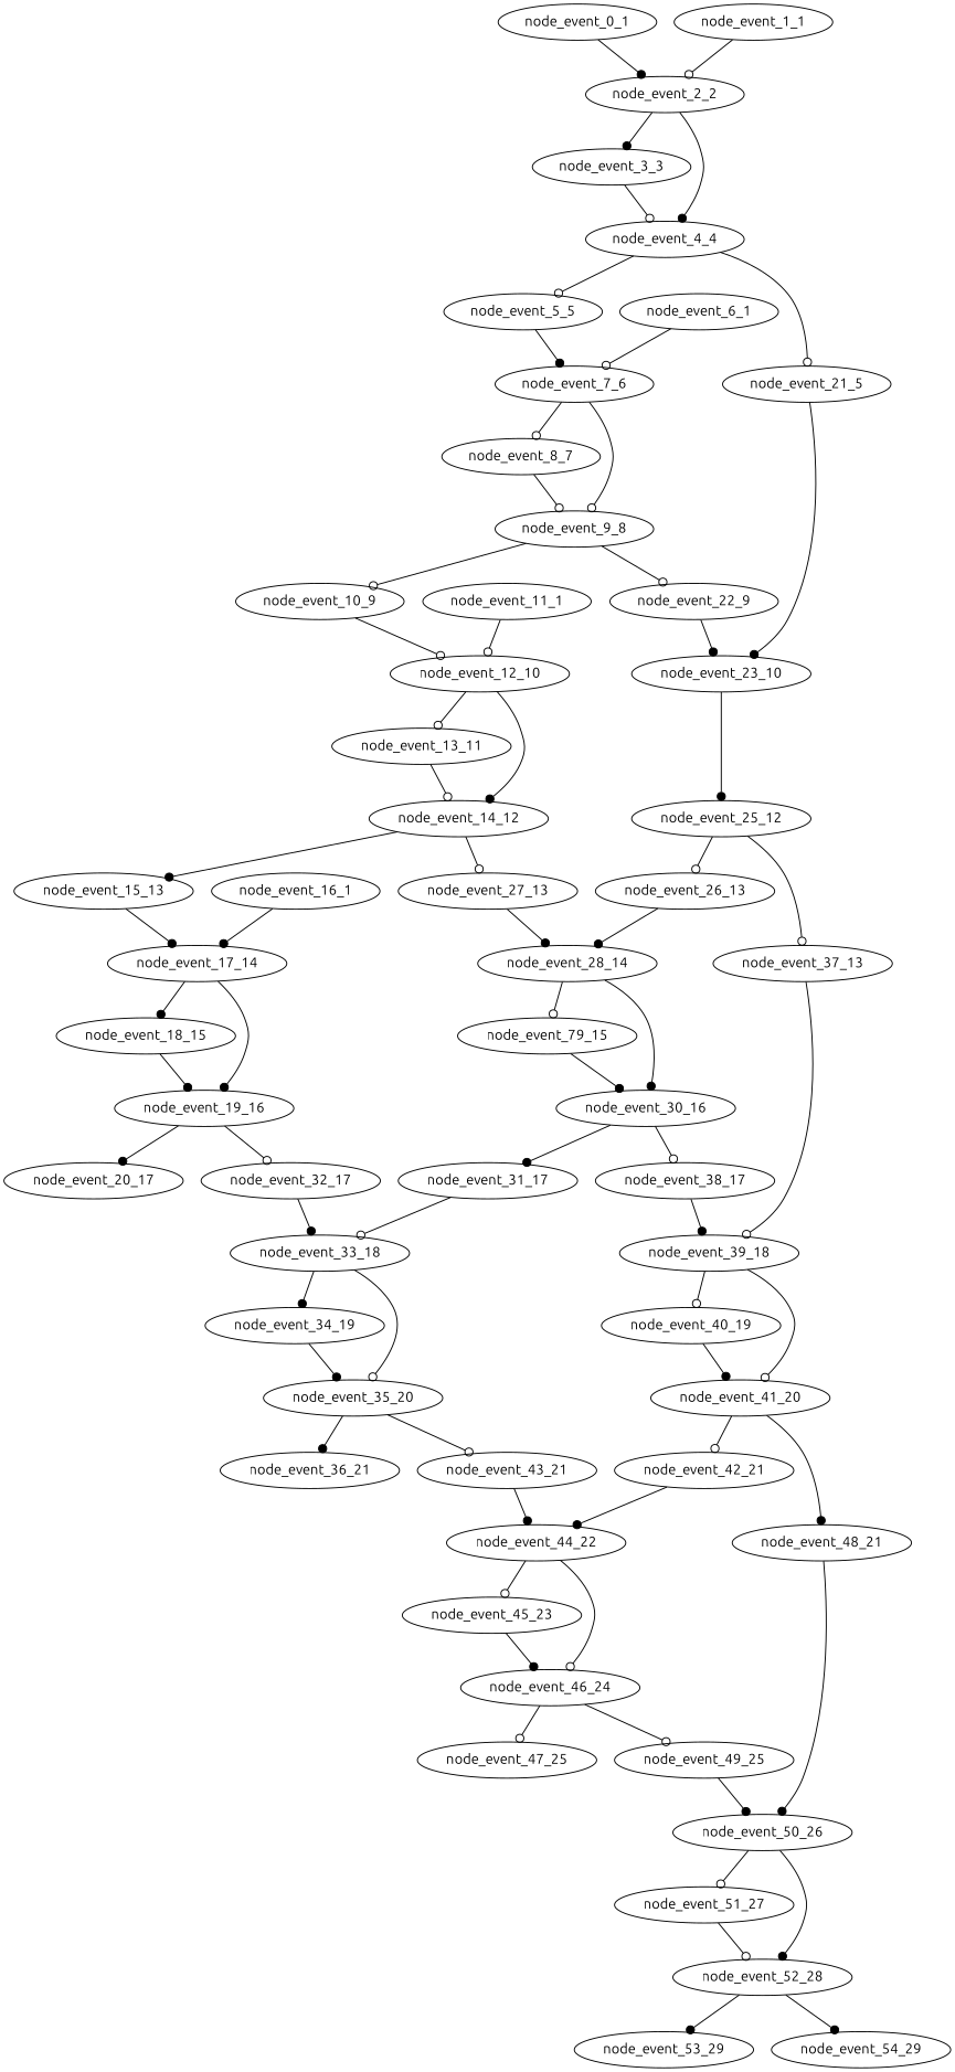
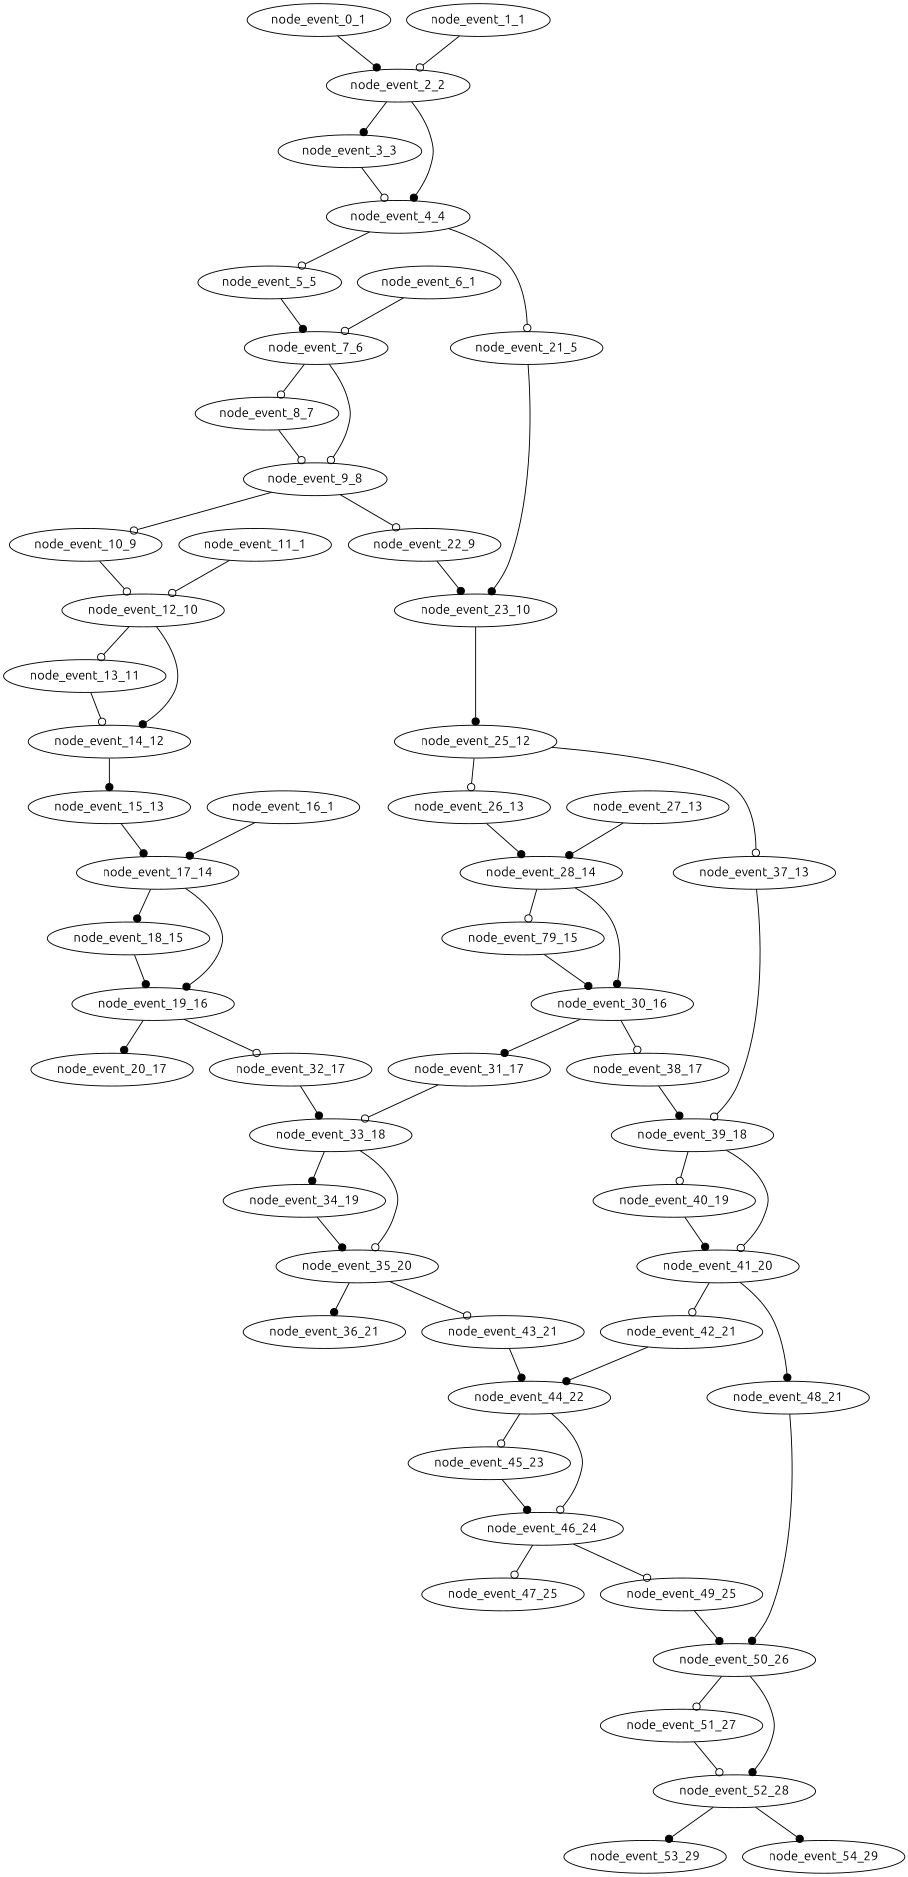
  digraph {
    fontname=Ubuntu
    node [Dependencies=0 Depth=1 EventType="DotQasm.Scheduling.GateEvent" Latency="00:00:00.0010000" Priority=0.001 fontname=Ubuntu]
    edge [arrowhead=dot fontname=Ubuntu]
    node_event_0_1 [EventIndex=0 Priority=0.043000000000000024]
    node_event_2_2 [Dependencies=2 Depth=2 EventIndex=2 EventType="DotQasm.Scheduling.ControlledGateEvent" Latency="00:00:00.0020000" Priority=0.04200000000000002]
    node_event_3_3 [Dependencies=3 Depth=3 EventIndex=3 Priority=0.04000000000000002]
    node_event_4_4 [Dependencies=7 Depth=4 EventIndex=4 EventType="DotQasm.Scheduling.ControlledGateEvent" Latency="00:00:00.0020000" Priority=0.03900000000000002]
    node_event_1_1 [EventIndex=1 Priority=0.043000000000000024]
    node_event_5_5 [Dependencies=8 Depth=5 EventIndex=5 Priority=0.03700000000000002]
    node_event_21_5 [Dependencies=8 Depth=5 EventIndex=21 Priority=0.031000000000000014]
    node_event_7_6 [Dependencies=10 Depth=6 EventIndex=7 EventType="DotQasm.Scheduling.ControlledGateEvent" Latency="00:00:00.0020000" Priority=0.03600000000000002]
    node_event_23_10 [Dependencies=34 Depth=10 EventIndex=23 EventType="DotQasm.Scheduling.ControlledGateEvent" Latency="00:00:00.0020000" Priority=0.030000000000000013]
    node_event_8_7 [Dependencies=11 Depth=7 EventIndex=8 Priority=0.034000000000000016]
    node_event_9_8 [Dependencies=23 Depth=8 EventIndex=9 EventType="DotQasm.Scheduling.ControlledGateEvent" Latency="00:00:00.0020000" Priority=0.033000000000000015]
    node_event_6_1 [EventIndex=6 Priority=0.03700000000000002]
    node_event_10_9 [Dependencies=24 Depth=9 EventIndex=10 Priority=0.031000000000000014]
    node_event_22_9 [Dependencies=24 Depth=9 EventIndex=22 Priority=0.031000000000000014]
    node_event_12_10 [Dependencies=26 Depth=10 EventIndex=12 EventType="DotQasm.Scheduling.ControlledGateEvent" Latency="00:00:00.0020000" Priority=0.030000000000000013]
    node_event_13_11 [Dependencies=27 Depth=11 EventIndex=13 Priority=0.02800000000000001]
    node_event_14_12 [Dependencies=55 Depth=12 EventIndex=14 EventType="DotQasm.Scheduling.ControlledGateEvent" Latency="00:00:00.0020000" Priority=0.02700000000000001]
    node_event_11_1 [EventIndex=11 Priority=0.031000000000000014]
    node_event_15_13 [Dependencies=56 Depth=13 EventIndex=15 Priority=0.02500000000000001]
    node_event_27_13 [Dependencies=56 Depth=13 EventIndex=27 Priority=0.02500000000000001]
    node_event_17_14 [Dependencies=58 Depth=14 EventIndex=17 EventType="DotQasm.Scheduling.ControlledGateEvent" Latency="00:00:00.0020000" Priority=0.024000000000000007]
    node_event_28_14 [Dependencies=130 Depth=14 EventIndex=28 EventType="DotQasm.Scheduling.ControlledGateEvent" Latency="00:00:00.0020000" Priority=0.024000000000000007]
    node_event_18_15 [Dependencies=59 Depth=15 EventIndex=18 Priority=0.022000000000000006]
    node_event_19_16 [Dependencies=119 Depth=16 EventIndex=19 EventType="DotQasm.Scheduling.ControlledGateEvent" Latency="00:00:00.0020000" Priority=0.021000000000000005]
    node_event_16_1 [EventIndex=16 Priority=0.02500000000000001]
    node_event_20_17 [Dependencies=120 Depth=17 EventIndex=20]
    node_event_32_17 [Dependencies=120 Depth=17 EventIndex=32 Priority=0.019000000000000003]
    node_event_33_18 [Dependencies=386 Depth=18 EventIndex=33 EventType="DotQasm.Scheduling.ControlledGateEvent" Latency="00:00:00.0020000" Priority=0.018000000000000002]
    node_event_25_12 [Dependencies=71 Depth=12 EventIndex=25 EventType="DotQasm.Scheduling.ControlledGateEvent" Latency="00:00:00.0020000" Priority=0.02700000000000001]
    node_event_26_13 [Dependencies=72 Depth=13 EventIndex=26 Priority=0.02500000000000001]
    node_event_37_13 [Dependencies=72 Depth=13 EventIndex=37 Priority=0.019000000000000003]
    node_event_39_18 [Dependencies=338 Depth=18 EventIndex=39 EventType="DotQasm.Scheduling.ControlledGateEvent" Latency="00:00:00.0020000" Priority=0.018000000000000002]
    n33 [Dependencies=131 Depth=15 EventIndex=29 Priority=0.022000000000000006 label=node_event_79_15]
    node_event_30_16 [Dependencies=263 Depth=16 EventIndex=30 EventType="DotQasm.Scheduling.ControlledGateEvent" Latency="00:00:00.0020000" Priority=0.021000000000000005]
    node_event_31_17 [Dependencies=264 Depth=17 EventIndex=31 Priority=0.019000000000000003]
    node_event_38_17 [Dependencies=264 Depth=17 EventIndex=38 Priority=0.019000000000000003]
    node_event_34_19 [Dependencies=387 Depth=19 EventIndex=34 Priority=0.016]
    node_event_35_20 [Dependencies=775 Depth=20 EventIndex=35 EventType="DotQasm.Scheduling.ControlledGateEvent" Latency="00:00:00.0020000" Priority=0.015000000000000001]
    node_event_36_21 [Dependencies=776 Depth=21 EventIndex=36]
    node_event_43_21 [Dependencies=776 Depth=21 EventIndex=43 Priority=0.013000000000000001]
    node_event_44_22 [Dependencies=1458 Depth=22 EventIndex=44 EventType="DotQasm.Scheduling.ControlledGateEvent" Latency="00:00:00.0020000" Priority=0.012000000000000002]
    node_event_40_19 [Dependencies=339 Depth=19 EventIndex=40 Priority=0.016]
    node_event_41_20 [Dependencies=679 Depth=20 EventIndex=41 EventType="DotQasm.Scheduling.ControlledGateEvent" Latency="00:00:00.0020000" Priority=0.015000000000000001]
    node_event_42_21 [Dependencies=680 Depth=21 EventIndex=42 Priority=0.013000000000000001]
    node_event_48_21 [Dependencies=680 Depth=21 EventIndex=48 Priority=0.007]
    node_event_50_26 [Dependencies=3602 Depth=26 EventIndex=50 EventType="DotQasm.Scheduling.ControlledGateEvent" Latency="00:00:00.0020000" Priority=0.006]
    node_event_45_23 [Dependencies=1459 Depth=23 EventIndex=45 Priority=0.010000000000000002]
    node_event_46_24 [Dependencies=2919 Depth=24 EventIndex=46 EventType="DotQasm.Scheduling.ControlledGateEvent" Latency="00:00:00.0020000" Priority=0.009000000000000001]
    node_event_47_25 [Dependencies=2920 Depth=25 EventIndex=47]
    node_event_49_25 [Dependencies=2920 Depth=25 EventIndex=49 Priority=0.007]
    node_event_51_27 [Dependencies=3603 Depth=27 EventIndex=51 Priority=0.004]
    node_event_52_28 [Dependencies=7207 Depth=28 EventIndex=52 EventType="DotQasm.Scheduling.ControlledGateEvent" Latency="00:00:00.0020000" Priority=0.003]
    node_event_53_29 [Dependencies=7208 Depth=29 EventIndex=53]
    node_event_54_29 [Dependencies=7208 Depth=29 EventIndex=54]
    node_event_0_1 -> node_event_2_2
    node_event_2_2 -> node_event_3_3
    node_event_2_2 -> node_event_4_4
    node_event_3_3 -> node_event_4_4 [arrowhead=odot]
    node_event_4_4 -> node_event_5_5 [arrowhead=odot]
    node_event_4_4 -> node_event_21_5 [arrowhead=odot]
    node_event_1_1 -> node_event_2_2 [arrowhead=odot]
    node_event_5_5 -> node_event_7_6
    node_event_21_5 -> node_event_23_10
    node_event_7_6 -> node_event_8_7 [arrowhead=odot]
    node_event_7_6 -> node_event_9_8 [arrowhead=odot]
    node_event_23_10 -> node_event_25_12
    node_event_8_7 -> node_event_9_8 [arrowhead=odot]
    node_event_9_8 -> node_event_10_9 [arrowhead=odot]
    node_event_9_8 -> node_event_22_9 [arrowhead=odot]
    node_event_6_1 -> node_event_7_6 [arrowhead=odot]
    node_event_10_9 -> node_event_12_10 [arrowhead=odot]
    node_event_22_9 -> node_event_23_10
    node_event_12_10 -> node_event_13_11 [arrowhead=odot]
    node_event_12_10 -> node_event_14_12
    node_event_13_11 -> node_event_14_12 [arrowhead=odot]
    node_event_14_12 -> node_event_15_13
-   node_event_14_12 -> node_event_27_13 [arrowhead=odot]
    node_event_11_1 -> node_event_12_10 [arrowhead=odot]
    node_event_15_13 -> node_event_17_14
    node_event_27_13 -> node_event_28_14
    node_event_17_14 -> node_event_18_15
    node_event_17_14 -> node_event_19_16
    node_event_28_14 -> n33 [arrowhead=odot]
    node_event_28_14 -> node_event_30_16
    node_event_18_15 -> node_event_19_16
    node_event_19_16 -> node_event_20_17
    node_event_19_16 -> node_event_32_17 [arrowhead=odot]
    node_event_16_1 -> node_event_17_14
    node_event_32_17 -> node_event_33_18
    node_event_33_18 -> node_event_34_19
    node_event_33_18 -> node_event_35_20 [arrowhead=odot]
    node_event_25_12 -> node_event_26_13 [arrowhead=odot]
    node_event_25_12 -> node_event_37_13 [arrowhead=odot]
    node_event_26_13 -> node_event_28_14
    node_event_37_13 -> node_event_39_18 [arrowhead=odot]
    node_event_39_18 -> node_event_40_19 [arrowhead=odot]
    node_event_39_18 -> node_event_41_20 [arrowhead=odot]
    n33 -> node_event_30_16
    node_event_30_16 -> node_event_31_17
    node_event_30_16 -> node_event_38_17 [arrowhead=odot]
    node_event_31_17 -> node_event_33_18 [arrowhead=odot]
    node_event_38_17 -> node_event_39_18
    node_event_34_19 -> node_event_35_20
    node_event_35_20 -> node_event_36_21
    node_event_35_20 -> node_event_43_21 [arrowhead=odot]
    node_event_43_21 -> node_event_44_22
    node_event_44_22 -> node_event_45_23 [arrowhead=odot]
    node_event_44_22 -> node_event_46_24 [arrowhead=odot]
    node_event_40_19 -> node_event_41_20
    node_event_41_20 -> node_event_42_21 [arrowhead=odot]
    node_event_41_20 -> node_event_48_21
    node_event_42_21 -> node_event_44_22
    node_event_48_21 -> node_event_50_26
    node_event_50_26 -> node_event_51_27 [arrowhead=odot]
    node_event_50_26 -> node_event_52_28
    node_event_45_23 -> node_event_46_24
    node_event_46_24 -> node_event_47_25 [arrowhead=odot]
    node_event_46_24 -> node_event_49_25 [arrowhead=odot]
    node_event_49_25 -> node_event_50_26
    node_event_51_27 -> node_event_52_28 [arrowhead=odot]
    node_event_52_28 -> node_event_53_29
    node_event_52_28 -> node_event_54_29
  }
